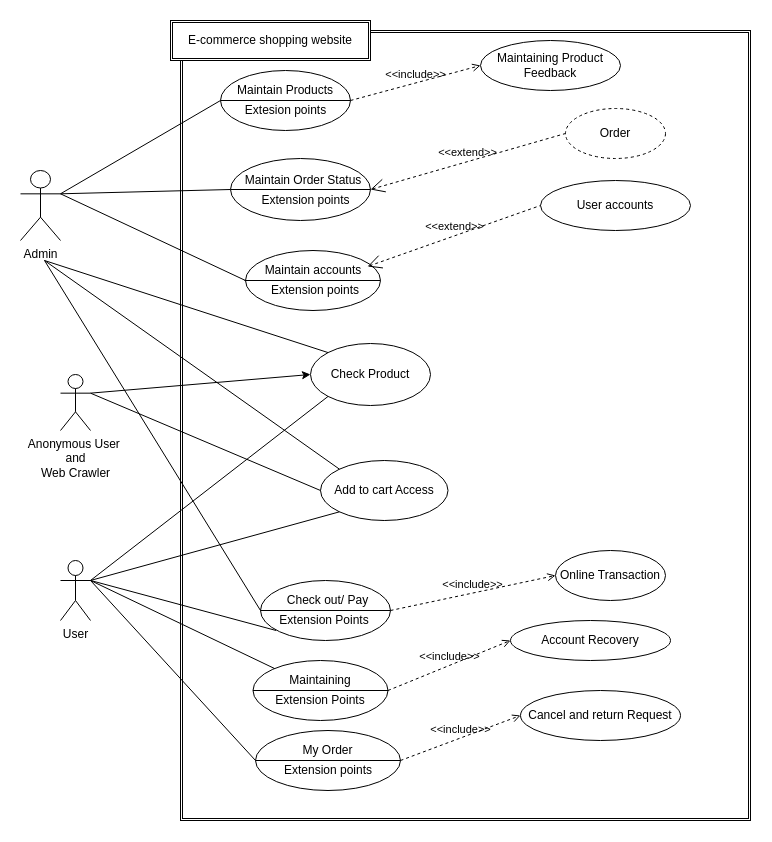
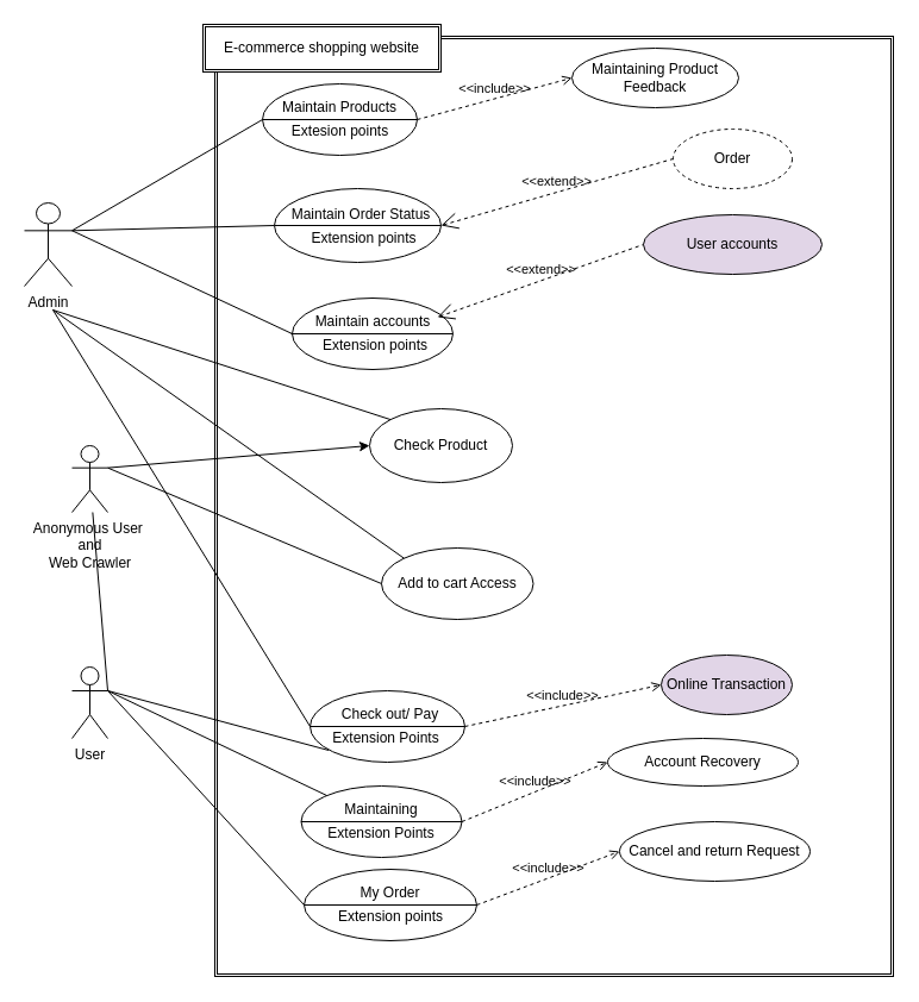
  <mxCell id="0" />
  <mxCell id="1" parent="0" />
  <mxCell id="2" value="" style="shape=ext;double=1;rounded=0;whiteSpace=wrap;html=1;fontStyle=1" vertex="1" parent="1"><mxGeometry x="180" y="30" width="570" height="790" as="geometry" /></mxCell>
  <mxCell id="3" value="E-commerce shopping website" style="shape=ext;double=1;rounded=0;whiteSpace=wrap;html=1;" vertex="1" parent="1"><mxGeometry x="170" y="20" width="200" height="40" as="geometry" /></mxCell>
  <mxCell id="4" value="" style="ellipse;whiteSpace=wrap;html=1;" vertex="1" parent="1"><mxGeometry x="220" y="70" width="130" height="60" as="geometry" /></mxCell>
  <mxCell id="5" value="" style="endArrow=none;html=1;entryX=0;entryY=0.5;entryDx=0;entryDy=0;exitX=1;exitY=0.333;exitDx=0;exitDy=0;exitPerimeter=0;" edge="1" parent="1" source="39" target="4"><mxGeometry width="50" height="50" relative="1" as="geometry"><mxPoint x="68" y="198.455" as="sourcePoint" /><mxPoint x="460" y="260" as="targetPoint" /></mxGeometry></mxCell>
  <mxCell id="6" value="" style="ellipse;whiteSpace=wrap;html=1;" vertex="1" parent="1"><mxGeometry x="230" y="158" width="140" height="62" as="geometry" /></mxCell>
  <mxCell id="7" value="" style="endArrow=none;html=1;entryX=1;entryY=0.5;entryDx=0;entryDy=0;exitX=0;exitY=0.5;exitDx=0;exitDy=0;" edge="1" parent="1" source="6" target="6"><mxGeometry width="50" height="50" relative="1" as="geometry"><mxPoint x="410" y="310" as="sourcePoint" /><mxPoint x="460" y="260" as="targetPoint" /></mxGeometry></mxCell>
  <mxCell id="8" value="Maintain Order Status" style="text;html=1;strokeColor=none;fillColor=none;align=center;verticalAlign=middle;whiteSpace=wrap;rounded=0;" vertex="1" parent="1"><mxGeometry x="242.5" y="170" width="120" height="20" as="geometry" /></mxCell>
  <mxCell id="9" value="Extension points" style="text;html=1;strokeColor=none;fillColor=none;align=center;verticalAlign=middle;whiteSpace=wrap;rounded=0;" vertex="1" parent="1"><mxGeometry x="247.5" y="190" width="115" height="20" as="geometry" /></mxCell>
  <mxCell id="10" value="Order" style="ellipse;whiteSpace=wrap;html=1;dashed=1;" vertex="1" parent="1"><mxGeometry x="565" y="108" width="100" height="50" as="geometry" /></mxCell>
  <mxCell id="11" value="" style="endArrow=none;html=1;exitX=1;exitY=0.333;exitDx=0;exitDy=0;entryX=0;entryY=0.5;entryDx=0;entryDy=0;exitPerimeter=0;" edge="1" parent="1" source="39" target="6"><mxGeometry width="50" height="50" relative="1" as="geometry"><mxPoint x="68" y="226" as="sourcePoint" /><mxPoint x="460" y="240" as="targetPoint" /></mxGeometry></mxCell>
  <mxCell id="12" value="&amp;lt;&amp;lt;extend&amp;gt;&amp;gt;" style="edgeStyle=none;html=1;startArrow=open;endArrow=none;startSize=12;verticalAlign=bottom;dashed=1;labelBackgroundColor=none;exitX=1;exitY=0.5;exitDx=0;exitDy=0;entryX=0;entryY=0.5;entryDx=0;entryDy=0;" edge="1" parent="1" source="6" target="10"><mxGeometry width="160" relative="1" as="geometry"><mxPoint x="350" y="260" as="sourcePoint" /><mxPoint x="510" y="260" as="targetPoint" /><Array as="points" /></mxGeometry></mxCell>
  <mxCell id="13" value="" style="ellipse;whiteSpace=wrap;html=1;" vertex="1" parent="1"><mxGeometry x="245" y="250" width="135" height="60" as="geometry" /></mxCell>
  <mxCell id="14" value="" style="endArrow=none;html=1;exitX=1;exitY=0.333;exitDx=0;exitDy=0;entryX=0;entryY=0.5;entryDx=0;entryDy=0;exitPerimeter=0;" edge="1" parent="1" source="39" target="13"><mxGeometry width="50" height="50" relative="1" as="geometry"><mxPoint x="64" y="245" as="sourcePoint" /><mxPoint x="430" y="260" as="targetPoint" /></mxGeometry></mxCell>
- <mxCell id="15" value="User accounts" style="ellipse;whiteSpace=wrap;html=1;" vertex="1" parent="1"><mxGeometry x="540" y="180" width="150" height="50" as="geometry" /></mxCell>
+ <mxCell id="15" value="User accounts" style="ellipse;whiteSpace=wrap;html=1;fillColor=#e1d5e7;" vertex="1" parent="1"><mxGeometry x="540" y="180" width="150" height="50" as="geometry" /></mxCell>
  <mxCell id="16" value="Maintain accounts" style="text;html=1;strokeColor=none;fillColor=none;align=center;verticalAlign=middle;whiteSpace=wrap;rounded=0;" vertex="1" parent="1"><mxGeometry x="232.5" y="260" width="160" height="20" as="geometry" /></mxCell>
  <mxCell id="17" value="" style="endArrow=none;html=1;entryX=1;entryY=0.5;entryDx=0;entryDy=0;" edge="1" parent="1" target="13"><mxGeometry width="50" height="50" relative="1" as="geometry"><mxPoint x="244" y="280" as="sourcePoint" /><mxPoint x="400" y="260" as="targetPoint" /></mxGeometry></mxCell>
  <mxCell id="18" value="Extension points" style="text;html=1;strokeColor=none;fillColor=none;align=center;verticalAlign=middle;whiteSpace=wrap;rounded=0;" vertex="1" parent="1"><mxGeometry x="250" y="280" width="130" height="20" as="geometry" /></mxCell>
  <mxCell id="19" value="&amp;lt;&amp;lt;extend&amp;gt;&amp;gt;" style="edgeStyle=none;html=1;startArrow=open;endArrow=none;startSize=12;verticalAlign=bottom;dashed=1;labelBackgroundColor=none;entryX=0;entryY=0.5;entryDx=0;entryDy=0;" edge="1" parent="1" target="15"><mxGeometry width="160" relative="1" as="geometry"><mxPoint x="367" y="266" as="sourcePoint" /><mxPoint x="562" y="210" as="targetPoint" /><Array as="points" /></mxGeometry></mxCell>
  <mxCell id="20" value="Maintain Products" style="text;html=1;strokeColor=none;fillColor=none;align=center;verticalAlign=middle;whiteSpace=wrap;rounded=0;" vertex="1" parent="1"><mxGeometry x="230" y="80" width="110" height="20" as="geometry" /></mxCell>
  <mxCell id="21" value="" style="endArrow=none;html=1;exitX=0;exitY=0.5;exitDx=0;exitDy=0;" edge="1" parent="1" source="4"><mxGeometry width="50" height="50" relative="1" as="geometry"><mxPoint x="350" y="190" as="sourcePoint" /><mxPoint x="350" y="100" as="targetPoint" /></mxGeometry></mxCell>
  <mxCell id="22" value="Extesion points" style="text;html=1;strokeColor=none;fillColor=none;align=center;verticalAlign=middle;whiteSpace=wrap;rounded=0;" vertex="1" parent="1"><mxGeometry x="242.5" y="100" width="85" height="20" as="geometry" /></mxCell>
  <mxCell id="23" value="Maintaining Product Feedback" style="ellipse;whiteSpace=wrap;html=1;" vertex="1" parent="1"><mxGeometry x="480" y="40" width="140" height="50" as="geometry" /></mxCell>
  <mxCell id="24" value="&amp;lt;&amp;lt;include&amp;gt;&amp;gt;" style="html=1;verticalAlign=bottom;labelBackgroundColor=none;endArrow=open;endFill=0;dashed=1;entryX=0;entryY=0.5;entryDx=0;entryDy=0;exitX=1;exitY=0.5;exitDx=0;exitDy=0;" edge="1" parent="1" source="4" target="23"><mxGeometry width="160" relative="1" as="geometry"><mxPoint x="290" y="160" as="sourcePoint" /><mxPoint x="450" y="160" as="targetPoint" /></mxGeometry></mxCell>
  <mxCell id="25" value="Check Product" style="ellipse;whiteSpace=wrap;html=1;" vertex="1" parent="1"><mxGeometry x="310" y="343" width="120" height="62" as="geometry" /></mxCell>
  <mxCell id="26" value="Add to cart Access" style="ellipse;whiteSpace=wrap;html=1;" vertex="1" parent="1"><mxGeometry x="320" y="460" width="127.5" height="60" as="geometry" /></mxCell>
  <mxCell id="27" value="" style="ellipse;whiteSpace=wrap;html=1;" vertex="1" parent="1"><mxGeometry x="260" y="580" width="130" height="60" as="geometry" /></mxCell>
  <mxCell id="28" value="" style="endArrow=none;html=1;entryX=1;entryY=0.5;entryDx=0;entryDy=0;exitX=0;exitY=0.5;exitDx=0;exitDy=0;" edge="1" parent="1" source="27" target="27"><mxGeometry width="50" height="50" relative="1" as="geometry"><mxPoint x="270" y="610" as="sourcePoint" /><mxPoint x="410" y="370" as="targetPoint" /></mxGeometry></mxCell>
  <mxCell id="29" value="Check out/ Pay" style="text;html=1;strokeColor=none;fillColor=none;align=center;verticalAlign=middle;whiteSpace=wrap;rounded=0;" vertex="1" parent="1"><mxGeometry x="285" y="590" width="85" height="20" as="geometry" /></mxCell>
  <mxCell id="30" value="Extension Points" style="text;html=1;strokeColor=none;fillColor=none;align=center;verticalAlign=middle;whiteSpace=wrap;rounded=0;" vertex="1" parent="1"><mxGeometry x="275.63" y="610" width="96.25" height="20" as="geometry" /></mxCell>
- <mxCell id="31" value="Online Transaction" style="ellipse;whiteSpace=wrap;html=1;" vertex="1" parent="1"><mxGeometry x="555" y="550" width="110" height="50" as="geometry" /></mxCell>
+ <mxCell id="31" value="Online Transaction" style="ellipse;whiteSpace=wrap;html=1;fillColor=#e1d5e7;" vertex="1" parent="1"><mxGeometry x="555" y="550" width="110" height="50" as="geometry" /></mxCell>
  <mxCell id="32" value="&amp;lt;&amp;lt;include&amp;gt;&amp;gt;" style="html=1;verticalAlign=bottom;labelBackgroundColor=none;endArrow=open;endFill=0;dashed=1;exitX=1;exitY=0.5;exitDx=0;exitDy=0;entryX=0;entryY=0.5;entryDx=0;entryDy=0;" edge="1" parent="1" source="27" target="31"><mxGeometry width="160" relative="1" as="geometry"><mxPoint x="190" y="500" as="sourcePoint" /><mxPoint x="350" y="500" as="targetPoint" /></mxGeometry></mxCell>
  <mxCell id="33" value="" style="endArrow=classic;html=1;entryX=0;entryY=0.5;entryDx=0;entryDy=0;exitX=1;exitY=0.333;exitDx=0;exitDy=0;exitPerimeter=0;" edge="1" parent="1" source="40" target="25"><mxGeometry width="50" height="50" relative="1" as="geometry"><mxPoint x="98" y="404" as="sourcePoint" /><mxPoint x="300" y="480" as="targetPoint" /></mxGeometry></mxCell>
  <mxCell id="34" value="" style="endArrow=none;html=1;exitX=1;exitY=0.333;exitDx=0;exitDy=0;entryX=0;entryY=0.5;entryDx=0;entryDy=0;exitPerimeter=0;" edge="1" parent="1" source="40" target="26"><mxGeometry width="50" height="50" relative="1" as="geometry"><mxPoint x="98" y="416" as="sourcePoint" /><mxPoint x="260" y="500" as="targetPoint" /></mxGeometry></mxCell>
  <mxCell id="35" value="" style="endArrow=none;html=1;entryX=0;entryY=0;entryDx=0;entryDy=0;exitX=0.5;exitY=1;exitDx=0;exitDy=0;" edge="1" parent="1" target="25"><mxGeometry width="50" height="50" relative="1" as="geometry"><mxPoint x="44" y="260" as="sourcePoint" /><mxPoint x="260" y="450" as="targetPoint" /></mxGeometry></mxCell>
  <mxCell id="36" value="" style="endArrow=none;html=1;exitX=0.5;exitY=1;exitDx=0;exitDy=0;entryX=0;entryY=0;entryDx=0;entryDy=0;" edge="1" parent="1" target="26"><mxGeometry width="50" height="50" relative="1" as="geometry"><mxPoint x="44" y="260" as="sourcePoint" /><mxPoint x="260" y="450" as="targetPoint" /></mxGeometry></mxCell>
  <mxCell id="37" value="" style="endArrow=none;html=1;entryX=0;entryY=0.5;entryDx=0;entryDy=0;exitX=0.5;exitY=1;exitDx=0;exitDy=0;" edge="1" parent="1" target="27"><mxGeometry width="50" height="50" relative="1" as="geometry"><mxPoint x="44" y="260" as="sourcePoint" /><mxPoint x="260" y="450" as="targetPoint" /></mxGeometry></mxCell>
  <mxCell id="38" value="User" style="shape=umlActor;verticalLabelPosition=bottom;verticalAlign=top;html=1;outlineConnect=0;" vertex="1" parent="1"><mxGeometry x="60" y="560" width="30" height="60" as="geometry" /></mxCell>
  <mxCell id="39" value="Admin" style="shape=umlActor;verticalLabelPosition=bottom;verticalAlign=top;html=1;outlineConnect=0;" vertex="1" parent="1"><mxGeometry x="20" y="170" width="40" height="70" as="geometry" /></mxCell>
  <mxCell id="40" value="Anonymous User&amp;nbsp;&lt;br&gt;and&lt;br&gt;Web Crawler" style="shape=umlActor;verticalLabelPosition=bottom;verticalAlign=top;html=1;outlineConnect=0;" vertex="1" parent="1"><mxGeometry x="60" y="374" width="30" height="56" as="geometry" /></mxCell>
  <mxCell id="41" value="" style="endArrow=none;html=1;entryX=0;entryY=1;entryDx=0;entryDy=0;exitX=1;exitY=0.333;exitDx=0;exitDy=0;exitPerimeter=0;" edge="1" parent="1" source="38" target="30"><mxGeometry width="50" height="50" relative="1" as="geometry"><mxPoint x="100" y="580" as="sourcePoint" /><mxPoint x="270" y="610" as="targetPoint" /></mxGeometry></mxCell>
- <mxCell id="42" value="" style="endArrow=none;html=1;entryX=0;entryY=1;entryDx=0;entryDy=0;exitX=1;exitY=0.333;exitDx=0;exitDy=0;exitPerimeter=0;" edge="1" parent="1" source="38" target="26"><mxGeometry width="50" height="50" relative="1" as="geometry"><mxPoint x="100" y="580" as="sourcePoint" /><mxPoint x="260" y="450" as="targetPoint" /></mxGeometry></mxCell>
- <mxCell id="43" value="" style="endArrow=none;html=1;exitX=1;exitY=0.333;exitDx=0;exitDy=0;exitPerimeter=0;entryX=0;entryY=1;entryDx=0;entryDy=0;" edge="1" parent="1" source="38" target="25"><mxGeometry width="50" height="50" relative="1" as="geometry"><mxPoint x="210" y="500" as="sourcePoint" /><mxPoint x="260" y="400" as="targetPoint" /></mxGeometry></mxCell>
+ <mxCell id="43" value="" style="endArrow=none;html=1;exitX=1;exitY=0.333;exitDx=0;exitDy=0;exitPerimeter=0;" edge="1" parent="1" source="38" target="40"><mxGeometry width="50" height="50" relative="1" as="geometry"><mxPoint x="210" y="500" as="sourcePoint" /><mxPoint x="260" y="400" as="targetPoint" /></mxGeometry></mxCell>
  <mxCell id="44" value="" style="ellipse;whiteSpace=wrap;html=1;" vertex="1" parent="1"><mxGeometry x="252.5" y="660" width="135" height="60" as="geometry" /></mxCell>
  <mxCell id="45" value="Maintaining" style="text;html=1;strokeColor=none;fillColor=none;align=center;verticalAlign=middle;whiteSpace=wrap;rounded=0;" vertex="1" parent="1"><mxGeometry x="300" y="670" width="40" height="20" as="geometry" /></mxCell>
  <mxCell id="46" value="" style="endArrow=none;html=1;exitX=0;exitY=0.5;exitDx=0;exitDy=0;entryX=1;entryY=0.5;entryDx=0;entryDy=0;" edge="1" parent="1" source="44" target="44"><mxGeometry width="50" height="50" relative="1" as="geometry"><mxPoint x="340" y="600" as="sourcePoint" /><mxPoint x="390" y="550" as="targetPoint" /></mxGeometry></mxCell>
  <mxCell id="47" value="Extension Points" style="text;html=1;strokeColor=none;fillColor=none;align=center;verticalAlign=middle;whiteSpace=wrap;rounded=0;" vertex="1" parent="1"><mxGeometry x="270" y="690" width="100" height="20" as="geometry" /></mxCell>
  <mxCell id="48" value="" style="endArrow=none;html=1;exitX=1;exitY=0.333;exitDx=0;exitDy=0;exitPerimeter=0;" edge="1" parent="1" source="38" target="44"><mxGeometry width="50" height="50" relative="1" as="geometry"><mxPoint x="340" y="700" as="sourcePoint" /><mxPoint x="250" y="690" as="targetPoint" /></mxGeometry></mxCell>
  <mxCell id="49" value="Account Recovery" style="ellipse;whiteSpace=wrap;html=1;" vertex="1" parent="1"><mxGeometry x="510" y="620" width="160" height="40" as="geometry" /></mxCell>
  <mxCell id="50" value="&amp;lt;&amp;lt;include&amp;gt;&amp;gt;" style="html=1;verticalAlign=bottom;labelBackgroundColor=none;endArrow=open;endFill=0;dashed=1;entryX=0;entryY=0.5;entryDx=0;entryDy=0;exitX=1;exitY=0.5;exitDx=0;exitDy=0;" edge="1" parent="1" source="44" target="49"><mxGeometry width="160" relative="1" as="geometry"><mxPoint x="280" y="480" as="sourcePoint" /><mxPoint x="440" y="480" as="targetPoint" /></mxGeometry></mxCell>
  <mxCell id="51" value="" style="ellipse;whiteSpace=wrap;html=1;" vertex="1" parent="1"><mxGeometry x="255" y="730" width="145" height="60" as="geometry" /></mxCell>
  <mxCell id="52" value="" style="endArrow=none;html=1;exitX=0;exitY=0.5;exitDx=0;exitDy=0;entryX=1;entryY=0.5;entryDx=0;entryDy=0;" edge="1" parent="1" source="51" target="51"><mxGeometry width="50" height="50" relative="1" as="geometry"><mxPoint x="350" y="700" as="sourcePoint" /><mxPoint x="400" y="650" as="targetPoint" /></mxGeometry></mxCell>
  <mxCell id="53" value="My Order" style="text;html=1;strokeColor=none;fillColor=none;align=center;verticalAlign=middle;whiteSpace=wrap;rounded=0;" vertex="1" parent="1"><mxGeometry x="290" y="740" width="75" height="20" as="geometry" /></mxCell>
  <mxCell id="54" value="Extension points" style="text;html=1;strokeColor=none;fillColor=none;align=center;verticalAlign=middle;whiteSpace=wrap;rounded=0;" vertex="1" parent="1"><mxGeometry x="267.5" y="760" width="120" height="20" as="geometry" /></mxCell>
  <mxCell id="55" value="" style="endArrow=none;html=1;exitX=1;exitY=0.333;exitDx=0;exitDy=0;exitPerimeter=0;entryX=0;entryY=0.5;entryDx=0;entryDy=0;" edge="1" parent="1" source="38" target="51"><mxGeometry width="50" height="50" relative="1" as="geometry"><mxPoint x="350" y="700" as="sourcePoint" /><mxPoint x="400" y="650" as="targetPoint" /></mxGeometry></mxCell>
  <mxCell id="56" value="Cancel and return Request" style="ellipse;whiteSpace=wrap;html=1;" vertex="1" parent="1"><mxGeometry x="520" y="690" width="160" height="50" as="geometry" /></mxCell>
  <mxCell id="57" value="&amp;lt;&amp;lt;include&amp;gt;&amp;gt;" style="html=1;verticalAlign=bottom;labelBackgroundColor=none;endArrow=open;endFill=0;dashed=1;entryX=0;entryY=0.5;entryDx=0;entryDy=0;" edge="1" parent="1" target="56"><mxGeometry width="160" relative="1" as="geometry"><mxPoint x="400" y="760" as="sourcePoint" /><mxPoint x="450" y="660" as="targetPoint" /></mxGeometry></mxCell>
